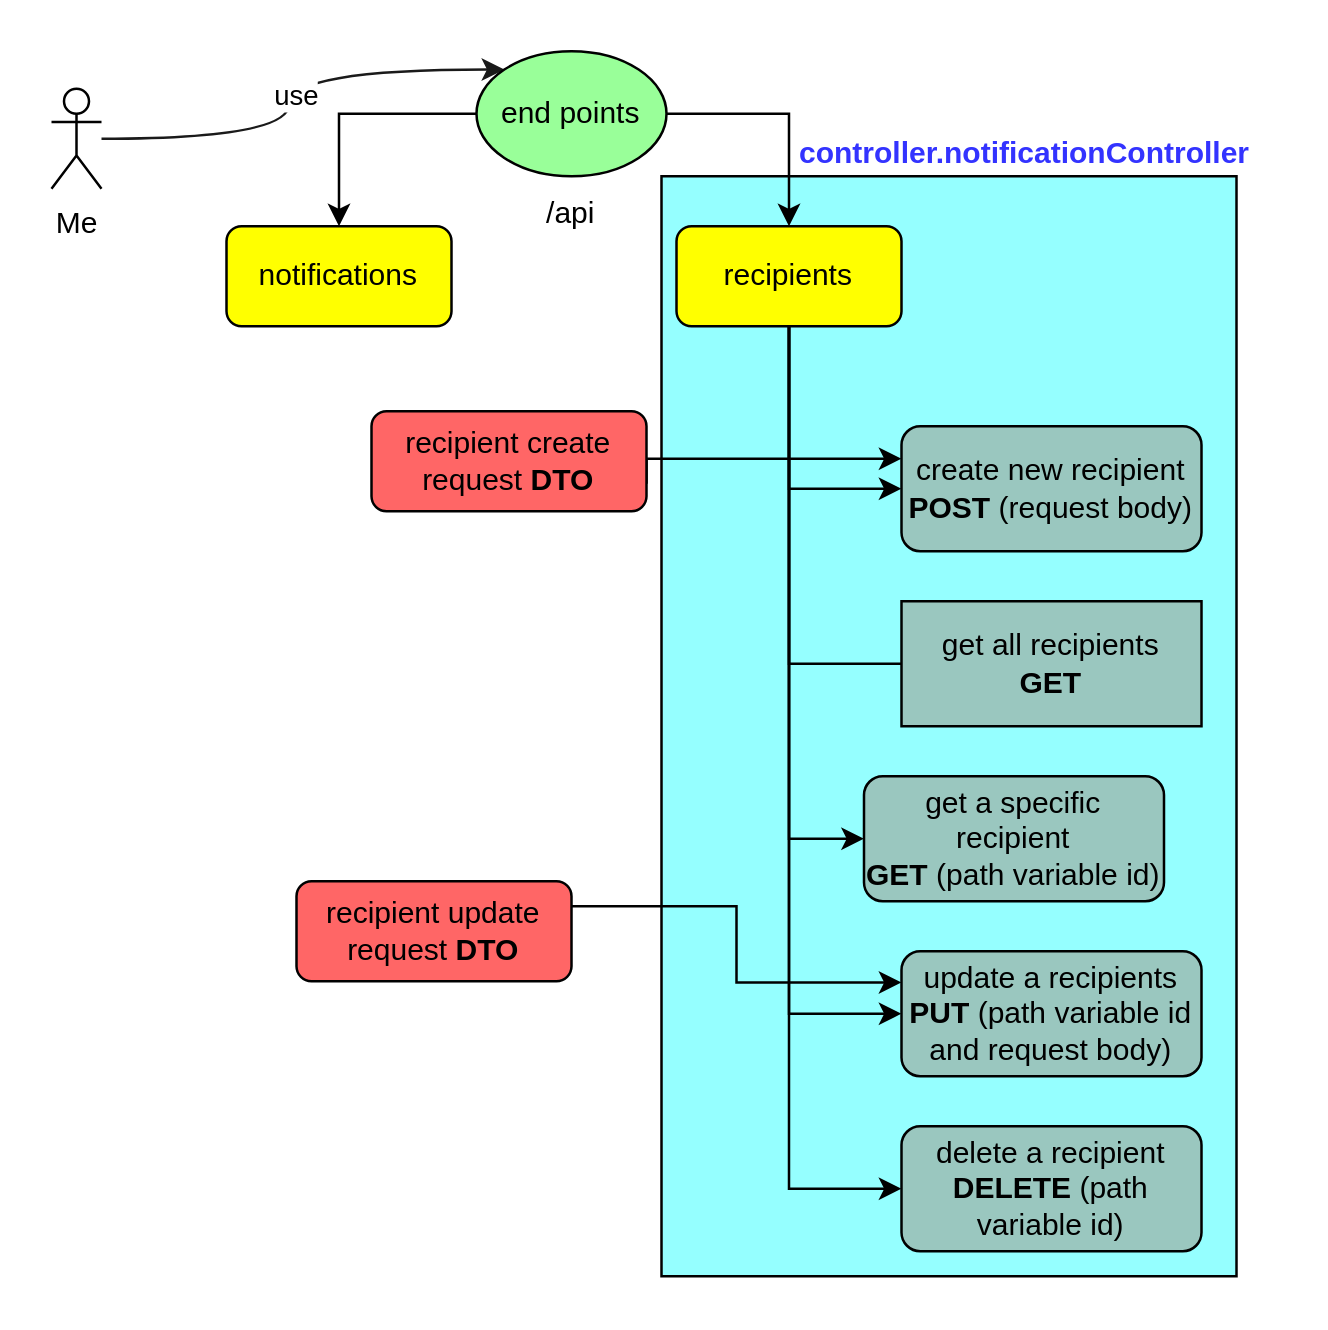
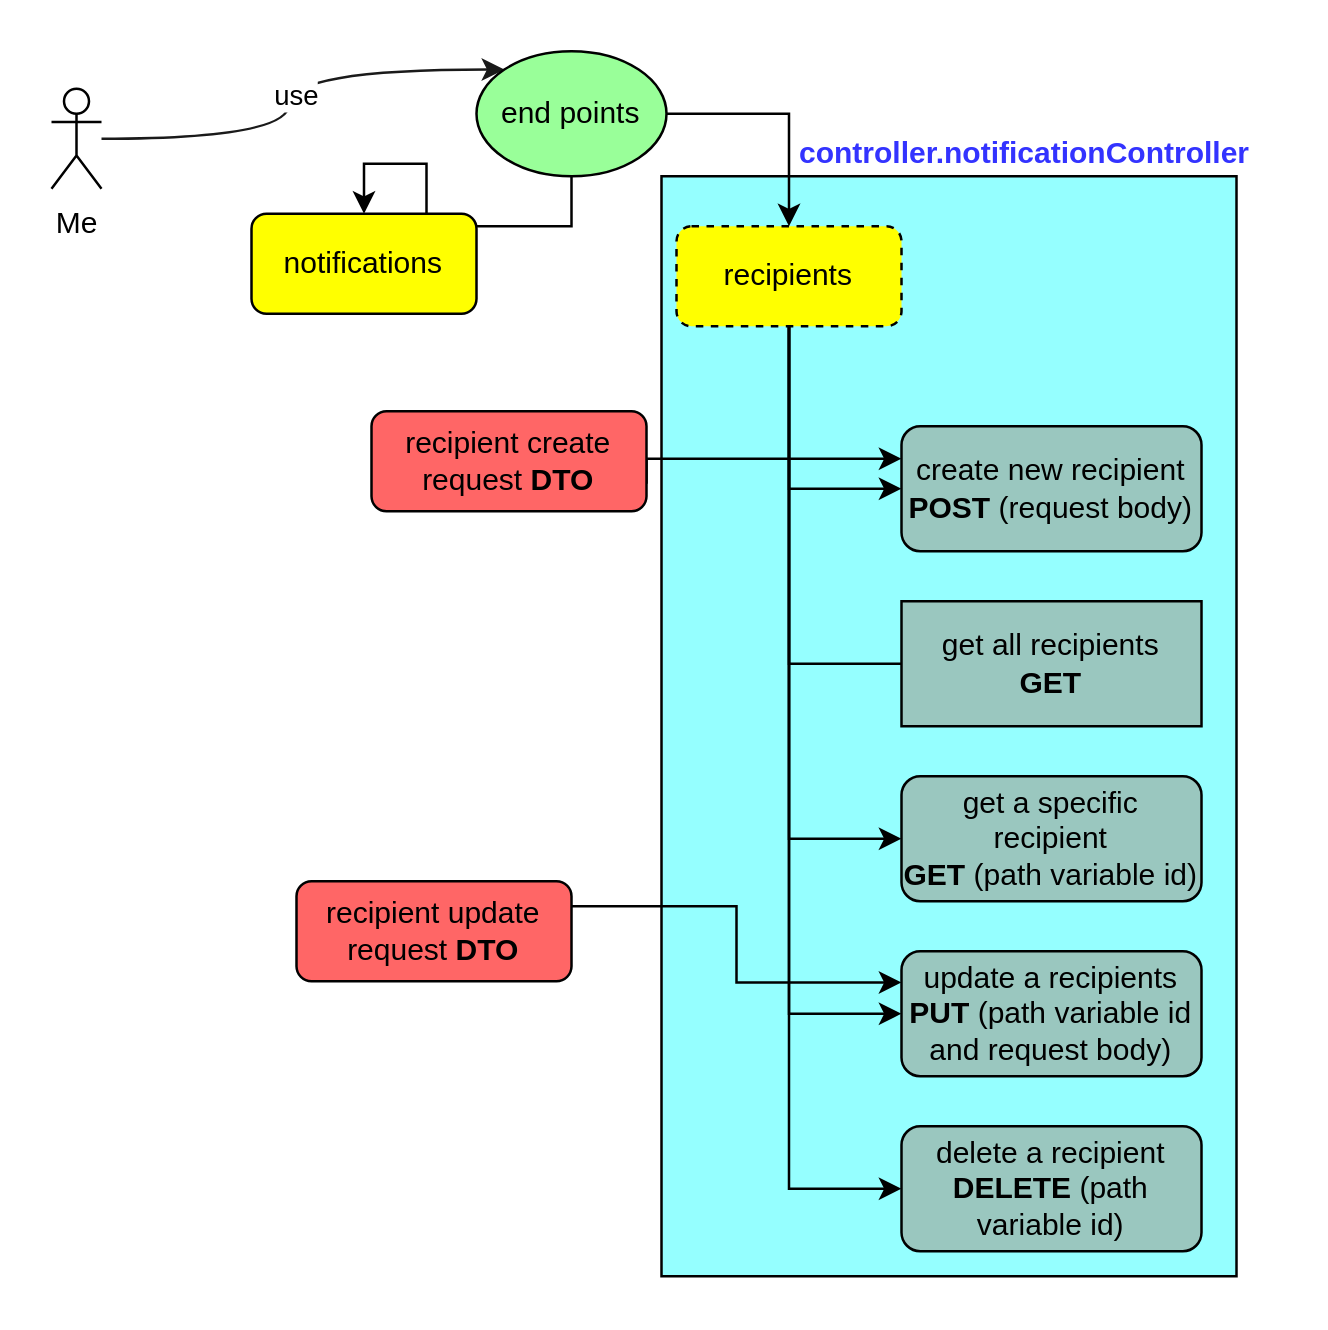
  <mxCell id="0" />
  <mxCell id="1" parent="0" />
  <mxCell id="2" value="" style="rounded=0;whiteSpace=wrap;html=1;fillColor=#95FFFF;" vertex="1" parent="1"><mxGeometry x="264" y="70" width="230" height="440" as="geometry" /></mxCell>
  <mxCell id="3" style="edgeStyle=orthogonalEdgeStyle;rounded=0;orthogonalLoop=1;jettySize=auto;html=1;entryX=0;entryY=0;entryDx=0;entryDy=0;strokeColor=#1A1A1A;curved=1;" edge="1" parent="1" source="5" target="8"><mxGeometry relative="1" as="geometry" /></mxCell>
  <mxCell id="4" value="use" style="edgeLabel;html=1;align=center;verticalAlign=middle;resizable=0;points=[];" vertex="1" connectable="0" parent="3"><mxGeometry x="-0.02" y="-2" relative="1" as="geometry"><mxPoint as="offset" /></mxGeometry></mxCell>
  <mxCell id="5" value="Me" style="shape=umlActor;verticalLabelPosition=bottom;verticalAlign=top;html=1;outlineConnect=0;" vertex="1" parent="1"><mxGeometry x="20" y="35" width="20" height="40" as="geometry" /></mxCell>
  <mxCell id="6" style="edgeStyle=orthogonalEdgeStyle;rounded=0;orthogonalLoop=1;jettySize=auto;html=1;" edge="1" parent="1" source="8" target="9"><mxGeometry relative="1" as="geometry" /></mxCell>
  <mxCell id="7" style="edgeStyle=orthogonalEdgeStyle;rounded=0;orthogonalLoop=1;jettySize=auto;html=1;" edge="1" parent="1" source="8" target="15"><mxGeometry relative="1" as="geometry" /></mxCell>
  <mxCell id="8" value="end points" style="ellipse;whiteSpace=wrap;html=1;fillColor=#99FF99;" vertex="1" parent="1"><mxGeometry x="190" y="20" width="76" height="50" as="geometry" /></mxCell>
- <mxCell id="9" value="notifications" style="rounded=1;whiteSpace=wrap;html=1;fillColor=#FFFF00;" vertex="1" parent="1"><mxGeometry x="90" y="90" width="90" height="40" as="geometry" /></mxCell>
+ <mxCell id="9" value="notifications" style="rounded=1;whiteSpace=wrap;html=1;fillColor=#FFFF00;" vertex="1" parent="1"><mxGeometry x="100" y="85" width="90" height="40" as="geometry" /></mxCell>
  <mxCell id="10" style="edgeStyle=orthogonalEdgeStyle;rounded=0;orthogonalLoop=1;jettySize=auto;html=1;entryX=0;entryY=0.5;entryDx=0;entryDy=0;" edge="1" parent="1" source="15" target="17"><mxGeometry relative="1" as="geometry" /></mxCell>
  <mxCell id="11" style="edgeStyle=orthogonalEdgeStyle;rounded=0;orthogonalLoop=1;jettySize=auto;html=1;entryX=0;entryY=0.5;entryDx=0;entryDy=0;endArrow=none;" edge="1" parent="1" source="15" target="18"><mxGeometry relative="1" as="geometry" /></mxCell>
  <mxCell id="12" style="edgeStyle=orthogonalEdgeStyle;rounded=0;orthogonalLoop=1;jettySize=auto;html=1;entryX=0;entryY=0.5;entryDx=0;entryDy=0;" edge="1" parent="1" source="15" target="19"><mxGeometry relative="1" as="geometry" /></mxCell>
  <mxCell id="13" style="edgeStyle=orthogonalEdgeStyle;rounded=0;orthogonalLoop=1;jettySize=auto;html=1;entryX=0;entryY=0.5;entryDx=0;entryDy=0;" edge="1" parent="1" source="15" target="20"><mxGeometry relative="1" as="geometry" /></mxCell>
  <mxCell id="14" style="edgeStyle=orthogonalEdgeStyle;rounded=0;orthogonalLoop=1;jettySize=auto;html=1;entryX=0;entryY=0.5;entryDx=0;entryDy=0;" edge="1" parent="1" source="15" target="21"><mxGeometry relative="1" as="geometry" /></mxCell>
- <mxCell id="15" value="recipients" style="rounded=1;whiteSpace=wrap;html=1;fillColor=#FFFF00;" vertex="1" parent="1"><mxGeometry x="270" y="90" width="90" height="40" as="geometry" /></mxCell>
- <mxCell id="16" value="/&lt;span style=&quot;background-color: transparent; color: light-dark(rgb(0, 0, 0), rgb(255, 255, 255));&quot;&gt;api&lt;/span&gt;" style="text;html=1;align=center;verticalAlign=middle;whiteSpace=wrap;rounded=0;" vertex="1" parent="1"><mxGeometry x="198" y="70" width="60" height="30" as="geometry" /></mxCell>
+ <mxCell id="15" value="recipients" style="rounded=1;whiteSpace=wrap;html=1;fillColor=#FFFF00;dashed=1;" vertex="1" parent="1"><mxGeometry x="270" y="90" width="90" height="40" as="geometry" /></mxCell>
  <mxCell id="17" value="create new recipient&lt;div&gt;&lt;b&gt;POST &lt;/b&gt;(request body)&lt;/div&gt;" style="rounded=1;whiteSpace=wrap;html=1;fillColor=#9AC7BF;" vertex="1" parent="1"><mxGeometry x="360" y="170" width="120" height="50" as="geometry" /></mxCell>
  <mxCell id="18" value="get all recipients&lt;div&gt;&lt;b&gt;GET&lt;/b&gt;&lt;/div&gt;" style="whiteSpace=wrap;html=1;fillColor=#9AC7BF;rounded=0;" vertex="1" parent="1"><mxGeometry x="360" y="240" width="120" height="50" as="geometry" /></mxCell>
- <mxCell id="19" value="get a specific recipient&lt;div&gt;&lt;div&gt;&lt;b&gt;GET &lt;/b&gt;(path variable id)&lt;/div&gt;&lt;/div&gt;" style="rounded=1;whiteSpace=wrap;html=1;fillColor=#9AC7BF;" vertex="1" parent="1"><mxGeometry x="345" y="310" width="120" height="50" as="geometry" /></mxCell>
+ <mxCell id="19" value="get a specific recipient&lt;div&gt;&lt;div&gt;&lt;b&gt;GET &lt;/b&gt;(path variable id)&lt;/div&gt;&lt;/div&gt;" style="rounded=1;whiteSpace=wrap;html=1;fillColor=#9AC7BF;" vertex="1" parent="1"><mxGeometry x="360" y="310" width="120" height="50" as="geometry" /></mxCell>
  <mxCell id="20" value="update a recipients&lt;div&gt;&lt;b&gt;PUT&amp;nbsp;&lt;/b&gt;(path variable id and request body)&lt;/div&gt;" style="rounded=1;whiteSpace=wrap;html=1;fillColor=#9AC7BF;" vertex="1" parent="1"><mxGeometry x="360" y="380" width="120" height="50" as="geometry" /></mxCell>
  <mxCell id="21" value="delete a recipient&lt;div&gt;&lt;div&gt;&lt;b&gt;DELETE&amp;nbsp;&lt;/b&gt;(path variable id)&lt;/div&gt;&lt;/div&gt;" style="rounded=1;whiteSpace=wrap;html=1;fillColor=#9AC7BF;" vertex="1" parent="1"><mxGeometry x="360" y="450" width="120" height="50" as="geometry" /></mxCell>
  <mxCell id="22" value="&lt;font style=&quot;color: rgb(51, 51, 255);&quot;&gt;&lt;b style=&quot;&quot;&gt;controller.notificationController&lt;/b&gt;&lt;/font&gt;" style="text;html=1;align=center;verticalAlign=middle;resizable=0;points=[];autosize=1;strokeColor=none;fillColor=none;" vertex="1" parent="1"><mxGeometry x="309" y="46" width="200" height="30" as="geometry" /></mxCell>
  <mxCell id="23" style="edgeStyle=orthogonalEdgeStyle;rounded=0;orthogonalLoop=1;jettySize=auto;html=1;exitX=1;exitY=0.5;exitDx=0;exitDy=0;entryX=0;entryY=0;entryDx=0;entryDy=0;" edge="1" parent="1"><mxGeometry relative="1" as="geometry"><mxPoint x="258" y="193" as="sourcePoint" /><mxPoint x="360" y="183" as="targetPoint" /><Array as="points"><mxPoint x="340" y="183" /><mxPoint x="340" y="183" /></Array></mxGeometry></mxCell>
  <mxCell id="24" value="recipient create request &lt;b&gt;DTO&lt;/b&gt;" style="rounded=1;whiteSpace=wrap;html=1;fillColor=#FF6666;" vertex="1" parent="1"><mxGeometry x="148" y="164" width="110" height="40" as="geometry" /></mxCell>
  <mxCell id="25" style="edgeStyle=orthogonalEdgeStyle;rounded=0;orthogonalLoop=1;jettySize=auto;html=1;exitX=1;exitY=0.25;exitDx=0;exitDy=0;entryX=0;entryY=0.25;entryDx=0;entryDy=0;" edge="1" parent="1" source="26" target="20"><mxGeometry relative="1" as="geometry" /></mxCell>
  <mxCell id="26" value="recipient update request &lt;b&gt;DTO&lt;/b&gt;" style="rounded=1;whiteSpace=wrap;html=1;fillColor=#FF6666;" vertex="1" parent="1"><mxGeometry x="118" y="352" width="110" height="40" as="geometry" /></mxCell>
